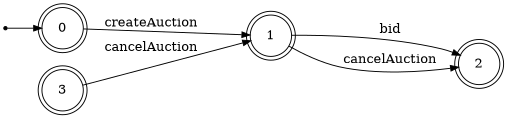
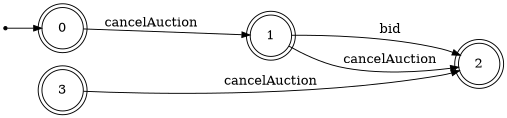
  digraph {
    rankdir=LR
    ranksep=0.5
    node [fontsize=14.0 shape=doublecircle]
    edge [arrowsize=0.85 fontsize=14.0]
    Initial [shape=point]
    0
    1
    2
    3
    Initial -> 0 [fontsize=""]
-   0 -> 1 [label=" createAuction "]
+   0 -> 1 [label=" cancelAuction "]
    1 -> 2 [label=" bid "]
    1 -> 2 [label=" cancelAuction "]
-   3 -> 1 [label=" cancelAuction "]
+   3 -> 2 [label=" cancelAuction "]
  }
